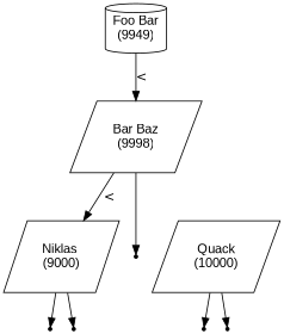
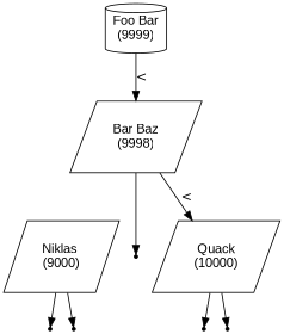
  digraph {
    labelloc=t
    node [fontname=Arial shape=point]
-   n1 [label="Foo Bar\n(9949)" shape=cylinder]
+   n1 [label="Foo Bar\n(9999)" shape=cylinder]
    n2 [label="Bar Baz\n(9998)" shape=parallelogram]
    n3 [label="Niklas \n(9000)" shape=parallelogram]
    null9
    n5 [label="Quack\n(10000)" shape=parallelogram]
    null10
    null11
    null7
    null8
    n1 -> n2 [label="<"]
-   n2 -> n3 [label="<"]
+   n2 -> n5 [label="<"]
    n2 -> null9
    n3 -> null7
    n3 -> null8
    n5 -> null10
    n5 -> null11
  }
